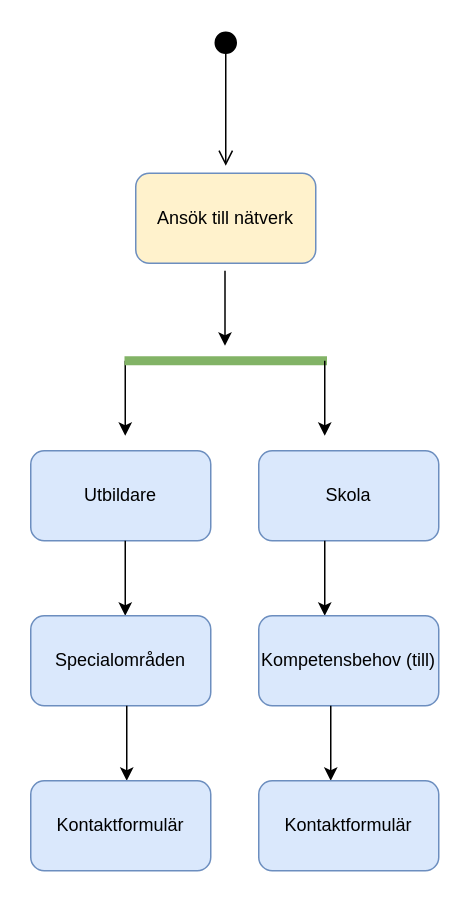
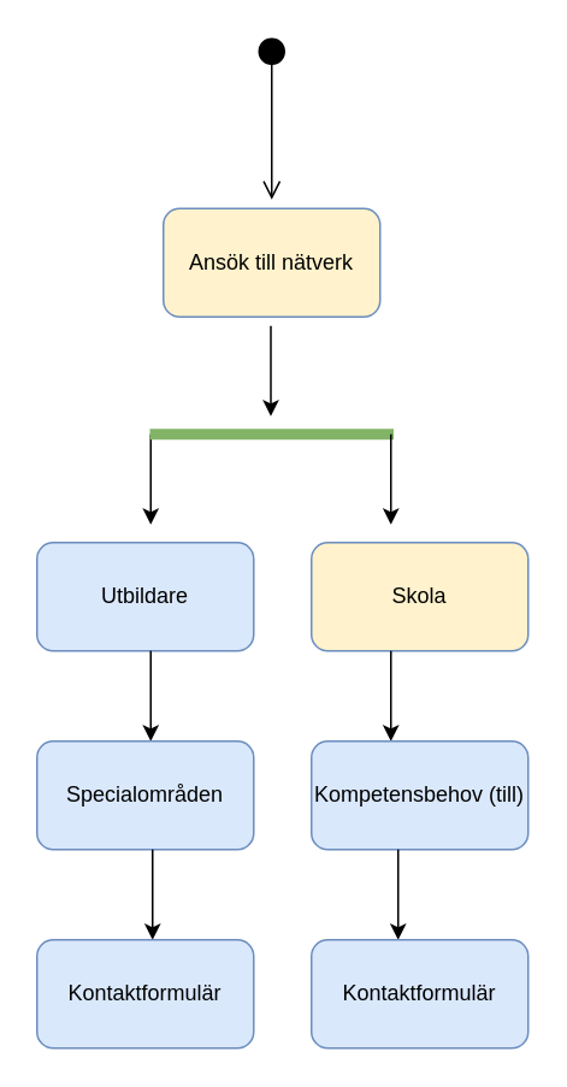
  <mxCell id="0" />
  <mxCell id="1" parent="0" />
  <mxCell id="2" value="" style="html=1;verticalAlign=bottom;startArrow=circle;startFill=1;endArrow=open;startSize=6;endSize=8;edgeStyle=elbowEdgeStyle;elbow=vertical;curved=0;rounded=0;" edge="1" parent="1"><mxGeometry width="80" relative="1" as="geometry"><mxPoint x="150" y="20" as="sourcePoint" /><mxPoint x="150" y="110" as="targetPoint" /></mxGeometry></mxCell>
  <mxCell id="3" value="Ansök till nätverk" style="rounded=1;whiteSpace=wrap;html=1;fillColor=#fff2cc;strokeColor=#6c8ebf;" vertex="1" parent="1"><mxGeometry x="90" y="115" width="120" height="60" as="geometry" /></mxCell>
  <mxCell id="4" value="" style="endArrow=classic;html=1;rounded=0;" edge="1" parent="1"><mxGeometry width="50" height="50" relative="1" as="geometry"><mxPoint x="149.5" y="180" as="sourcePoint" /><mxPoint x="149.5" y="230" as="targetPoint" /><Array as="points"><mxPoint x="149.5" y="190" /></Array></mxGeometry></mxCell>
  <mxCell id="5" value="" style="endArrow=classic;html=1;rounded=0;" edge="1" parent="1"><mxGeometry width="50" height="50" relative="1" as="geometry"><mxPoint x="83" y="240" as="sourcePoint" /><mxPoint x="83" y="290" as="targetPoint" /><Array as="points"><mxPoint x="83" y="250" /></Array></mxGeometry></mxCell>
  <mxCell id="6" value="" style="endArrow=none;html=1;rounded=0;strokeWidth=6;fillColor=#d5e8d4;strokeColor=#82b366;" edge="1" parent="1"><mxGeometry width="50" height="50" relative="1" as="geometry"><mxPoint x="82.5" y="240" as="sourcePoint" /><mxPoint x="217.5" y="240" as="targetPoint" /></mxGeometry></mxCell>
  <mxCell id="7" value="" style="endArrow=classic;html=1;rounded=0;" edge="1" parent="1"><mxGeometry width="50" height="50" relative="1" as="geometry"><mxPoint x="216" y="240" as="sourcePoint" /><mxPoint x="216" y="290" as="targetPoint" /><Array as="points"><mxPoint x="216" y="250" /></Array></mxGeometry></mxCell>
  <mxCell id="8" value="Utbildare" style="rounded=1;whiteSpace=wrap;html=1;fillColor=#dae8fc;strokeColor=#6c8ebf;" vertex="1" parent="1"><mxGeometry x="20" y="300" width="120" height="60" as="geometry" /></mxCell>
- <mxCell id="9" value="Skola" style="rounded=1;whiteSpace=wrap;html=1;fillColor=#dae8fc;strokeColor=#6c8ebf;" vertex="1" parent="1"><mxGeometry x="172" y="300" width="120" height="60" as="geometry" /></mxCell>
+ <mxCell id="9" value="Skola" style="rounded=1;whiteSpace=wrap;html=1;fillColor=#fff2cc;strokeColor=#6c8ebf;" vertex="1" parent="1"><mxGeometry x="172" y="300" width="120" height="60" as="geometry" /></mxCell>
  <mxCell id="10" value="" style="endArrow=classic;html=1;rounded=0;" edge="1" parent="1"><mxGeometry width="50" height="50" relative="1" as="geometry"><mxPoint x="83" y="360" as="sourcePoint" /><mxPoint x="83" y="410" as="targetPoint" /><Array as="points"><mxPoint x="83" y="370" /></Array></mxGeometry></mxCell>
  <mxCell id="11" value="" style="endArrow=classic;html=1;rounded=0;" edge="1" parent="1"><mxGeometry width="50" height="50" relative="1" as="geometry"><mxPoint x="216" y="360" as="sourcePoint" /><mxPoint x="216" y="410" as="targetPoint" /><Array as="points"><mxPoint x="216" y="370" /></Array></mxGeometry></mxCell>
  <mxCell id="12" value="Specialområden" style="rounded=1;whiteSpace=wrap;html=1;fillColor=#dae8fc;strokeColor=#6c8ebf;" vertex="1" parent="1"><mxGeometry x="20" y="410" width="120" height="60" as="geometry" /></mxCell>
  <mxCell id="13" value="Kompetensbehov (till)" style="rounded=1;whiteSpace=wrap;html=1;fillColor=#dae8fc;strokeColor=#6c8ebf;" vertex="1" parent="1"><mxGeometry x="172" y="410" width="120" height="60" as="geometry" /></mxCell>
  <mxCell id="14" value="" style="endArrow=classic;html=1;rounded=0;" edge="1" parent="1"><mxGeometry width="50" height="50" relative="1" as="geometry"><mxPoint x="84" y="470" as="sourcePoint" /><mxPoint x="84" y="520" as="targetPoint" /><Array as="points"><mxPoint x="84" y="480" /></Array></mxGeometry></mxCell>
  <mxCell id="15" value="" style="endArrow=classic;html=1;rounded=0;" edge="1" parent="1"><mxGeometry width="50" height="50" relative="1" as="geometry"><mxPoint x="220" y="470" as="sourcePoint" /><mxPoint x="220" y="520" as="targetPoint" /><Array as="points"><mxPoint x="220" y="480" /></Array></mxGeometry></mxCell>
  <mxCell id="16" value="Kontaktformulär" style="rounded=1;whiteSpace=wrap;html=1;fillColor=#dae8fc;strokeColor=#6c8ebf;" vertex="1" parent="1"><mxGeometry x="20" y="520" width="120" height="60" as="geometry" /></mxCell>
  <mxCell id="17" value="Kontaktformulär" style="rounded=1;whiteSpace=wrap;html=1;fillColor=#dae8fc;strokeColor=#6c8ebf;" vertex="1" parent="1"><mxGeometry x="172" y="520" width="120" height="60" as="geometry" /></mxCell>
